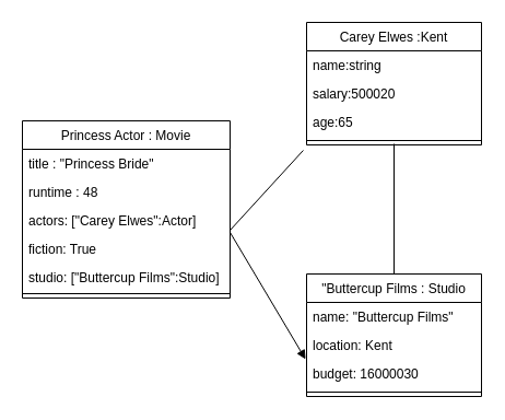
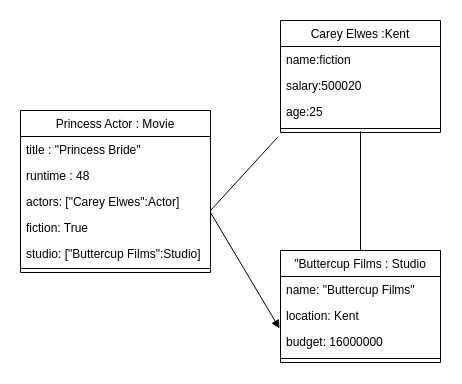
  <mxCell id="0" />
  <mxCell id="1" parent="0" />
  <mxCell id="2" value="Princess Actor : Movie&#10;&#10;" style="swimlane;fontStyle=0;align=center;verticalAlign=top;childLayout=stackLayout;horizontal=1;startSize=26;horizontalStack=0;resizeParent=1;resizeLast=0;collapsible=1;marginBottom=0;rounded=0;shadow=0;strokeWidth=1;" vertex="1" parent="1"><mxGeometry x="20" y="110" width="190" height="162" as="geometry"><mxRectangle x="550" y="140" width="160" height="26" as="alternateBounds" /></mxGeometry></mxCell>
  <mxCell id="3" value="title : &quot;Princess Bride&quot;" style="text;align=left;verticalAlign=top;spacingLeft=4;spacingRight=4;overflow=hidden;rotatable=0;points=[[0,0.5],[1,0.5]];portConstraint=eastwest;" vertex="1" parent="2"><mxGeometry y="26" width="190" height="26" as="geometry" /></mxCell>
  <mxCell id="4" value="runtime : 48" style="text;align=left;verticalAlign=top;spacingLeft=4;spacingRight=4;overflow=hidden;rotatable=0;points=[[0,0.5],[1,0.5]];portConstraint=eastwest;rounded=0;shadow=0;html=0;" vertex="1" parent="2"><mxGeometry y="52" width="190" height="26" as="geometry" /></mxCell>
  <mxCell id="5" value="actors: [&quot;Carey Elwes&quot;:Actor]" style="text;align=left;verticalAlign=top;spacingLeft=4;spacingRight=4;overflow=hidden;rotatable=0;points=[[0,0.5],[1,0.5]];portConstraint=eastwest;rounded=0;shadow=0;html=0;" vertex="1" parent="2"><mxGeometry y="78" width="190" height="26" as="geometry" /></mxCell>
  <mxCell id="6" value="fiction: True" style="text;align=left;verticalAlign=top;spacingLeft=4;spacingRight=4;overflow=hidden;rotatable=0;points=[[0,0.5],[1,0.5]];portConstraint=eastwest;rounded=0;shadow=0;html=0;" vertex="1" parent="2"><mxGeometry y="104" width="190" height="26" as="geometry" /></mxCell>
  <mxCell id="7" value="studio: [&quot;Buttercup Films&quot;:Studio]" style="text;align=left;verticalAlign=top;spacingLeft=4;spacingRight=4;overflow=hidden;rotatable=0;points=[[0,0.5],[1,0.5]];portConstraint=eastwest;" vertex="1" parent="2"><mxGeometry y="130" width="190" height="24" as="geometry" /></mxCell>
  <mxCell id="8" value="" style="line;html=1;strokeWidth=1;align=left;verticalAlign=middle;spacingTop=-1;spacingLeft=3;spacingRight=3;rotatable=0;labelPosition=right;points=[];portConstraint=eastwest;" vertex="1" parent="2"><mxGeometry y="154" width="190" height="8" as="geometry" /></mxCell>
  <mxCell id="9" value="Carey Elwes :Kent" style="swimlane;fontStyle=0;align=center;verticalAlign=top;childLayout=stackLayout;horizontal=1;startSize=26;horizontalStack=0;resizeParent=1;resizeLast=0;collapsible=1;marginBottom=0;rounded=0;shadow=0;strokeWidth=1;" vertex="1" parent="1"><mxGeometry x="280" y="20" width="160" height="112" as="geometry"><mxRectangle x="550" y="140" width="160" height="26" as="alternateBounds" /></mxGeometry></mxCell>
- <mxCell id="10" value="name:string" style="text;align=left;verticalAlign=top;spacingLeft=4;spacingRight=4;overflow=hidden;rotatable=0;points=[[0,0.5],[1,0.5]];portConstraint=eastwest;" vertex="1" parent="9"><mxGeometry y="26" width="160" height="26" as="geometry" /></mxCell>
+ <mxCell id="10" value="name:fiction" style="text;align=left;verticalAlign=top;spacingLeft=4;spacingRight=4;overflow=hidden;rotatable=0;points=[[0,0.5],[1,0.5]];portConstraint=eastwest;" vertex="1" parent="9"><mxGeometry y="26" width="160" height="26" as="geometry" /></mxCell>
  <mxCell id="11" value="salary:500020" style="text;align=left;verticalAlign=top;spacingLeft=4;spacingRight=4;overflow=hidden;rotatable=0;points=[[0,0.5],[1,0.5]];portConstraint=eastwest;rounded=0;shadow=0;html=0;" vertex="1" parent="9"><mxGeometry y="52" width="160" height="26" as="geometry" /></mxCell>
- <mxCell id="12" value="age:65" style="text;align=left;verticalAlign=top;spacingLeft=4;spacingRight=4;overflow=hidden;rotatable=0;points=[[0,0.5],[1,0.5]];portConstraint=eastwest;rounded=0;shadow=0;html=0;" vertex="1" parent="9"><mxGeometry y="78" width="160" height="26" as="geometry" /></mxCell>
+ <mxCell id="12" value="age:25" style="text;align=left;verticalAlign=top;spacingLeft=4;spacingRight=4;overflow=hidden;rotatable=0;points=[[0,0.5],[1,0.5]];portConstraint=eastwest;rounded=0;shadow=0;html=0;" vertex="1" parent="9"><mxGeometry y="78" width="160" height="26" as="geometry" /></mxCell>
  <mxCell id="13" value="" style="line;html=1;strokeWidth=1;align=left;verticalAlign=middle;spacingTop=-1;spacingLeft=3;spacingRight=3;rotatable=0;labelPosition=right;points=[];portConstraint=eastwest;" vertex="1" parent="9"><mxGeometry y="104" width="160" height="8" as="geometry" /></mxCell>
  <mxCell id="14" value="&quot;Buttercup Films : Studio" style="swimlane;fontStyle=0;align=center;verticalAlign=top;childLayout=stackLayout;horizontal=1;startSize=26;horizontalStack=0;resizeParent=1;resizeLast=0;collapsible=1;marginBottom=0;rounded=0;shadow=0;strokeWidth=1;" vertex="1" parent="1"><mxGeometry x="280" y="250" width="160" height="112" as="geometry"><mxRectangle x="550" y="140" width="160" height="26" as="alternateBounds" /></mxGeometry></mxCell>
  <mxCell id="15" value="name: &quot;Buttercup Films&quot;" style="text;align=left;verticalAlign=top;spacingLeft=4;spacingRight=4;overflow=hidden;rotatable=0;points=[[0,0.5],[1,0.5]];portConstraint=eastwest;" vertex="1" parent="14"><mxGeometry y="26" width="160" height="26" as="geometry" /></mxCell>
  <mxCell id="16" value="location: Kent" style="text;align=left;verticalAlign=top;spacingLeft=4;spacingRight=4;overflow=hidden;rotatable=0;points=[[0,0.5],[1,0.5]];portConstraint=eastwest;rounded=0;shadow=0;html=0;" vertex="1" parent="14"><mxGeometry y="52" width="160" height="26" as="geometry" /></mxCell>
- <mxCell id="17" value="budget: 16000030" style="text;align=left;verticalAlign=top;spacingLeft=4;spacingRight=4;overflow=hidden;rotatable=0;points=[[0,0.5],[1,0.5]];portConstraint=eastwest;" vertex="1" parent="14"><mxGeometry y="78" width="160" height="26" as="geometry" /></mxCell>
+ <mxCell id="17" value="budget: 16000000" style="text;align=left;verticalAlign=top;spacingLeft=4;spacingRight=4;overflow=hidden;rotatable=0;points=[[0,0.5],[1,0.5]];portConstraint=eastwest;" vertex="1" parent="14"><mxGeometry y="78" width="160" height="26" as="geometry" /></mxCell>
  <mxCell id="18" value="" style="line;html=1;strokeWidth=1;align=left;verticalAlign=middle;spacingTop=-1;spacingLeft=3;spacingRight=3;rotatable=0;labelPosition=right;points=[];portConstraint=eastwest;" vertex="1" parent="14"><mxGeometry y="104" width="160" height="8" as="geometry" /></mxCell>
  <mxCell id="19" value="" style="endArrow=block;html=1;rounded=0;entryX=-0.006;entryY=1;entryDx=0;entryDy=0;entryPerimeter=0;exitX=1;exitY=-0.077;exitDx=0;exitDy=0;exitPerimeter=0;" edge="1" parent="1" source="6" target="16"><mxGeometry width="50" height="50" relative="1" as="geometry"><mxPoint x="210" y="190" as="sourcePoint" /><mxPoint x="260" y="140" as="targetPoint" /></mxGeometry></mxCell>
  <mxCell id="20" value="" style="endArrow=none;html=1;rounded=0;exitX=0.5;exitY=0;exitDx=0;exitDy=0;entryX=0.5;entryY=0.875;entryDx=0;entryDy=0;entryPerimeter=0;" edge="1" parent="1" source="14" target="13"><mxGeometry width="50" height="50" relative="1" as="geometry"><mxPoint x="314" y="260" as="sourcePoint" /><mxPoint x="360" y="220" as="targetPoint" /></mxGeometry></mxCell>
  <mxCell id="21" value="" style="endArrow=none;html=1;rounded=0;entryX=-0.019;entryY=0.192;entryDx=0;entryDy=0;entryPerimeter=0;" edge="1" parent="1"><mxGeometry width="50" height="50" relative="1" as="geometry"><mxPoint x="210" y="210" as="sourcePoint" /><mxPoint x="276.96" y="136.992" as="targetPoint" /></mxGeometry></mxCell>
